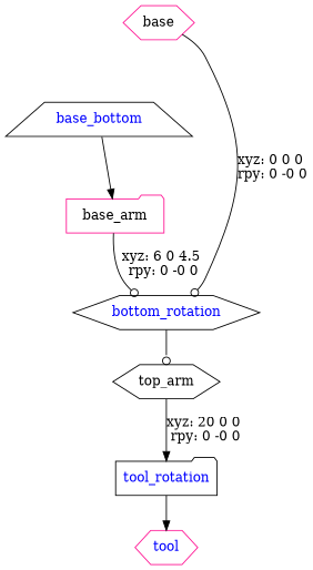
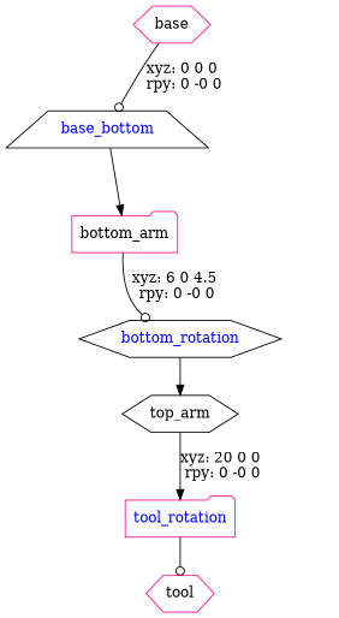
  digraph {
    node [color=deeppink shape=hexagon]
    edge [arrowhead=odot]
    n1 [label=base]
    n2 [color=black fontcolor=blue label=base_bottom shape=trapezium]
-   n3 [label=base_arm shape=folder]
+   n3 [label=bottom_arm shape=folder]
    bottom_rotation [color=black fontcolor=blue]
    n5 [color=black label=top_arm]
-   tool_rotation [color=black fontcolor=blue shape=folder]
-   n7 [label=tool fontcolor=blue]
-   n1 -> bottom_rotation [label="xyz: 0 0 0 \nrpy: 0 -0 0"]
+   tool_rotation [fontcolor=blue shape=folder]
+   n7 [label=tool]
+   n1 -> n2 [label="xyz: 0 0 0 \nrpy: 0 -0 0"]
    n2 -> n3 [arrowhead=normal]
    n3 -> bottom_rotation [label="xyz: 6 0 4.5 \nrpy: 0 -0 0"]
-   bottom_rotation -> n5
+   bottom_rotation -> n5 [arrowhead=normal]
    n5 -> tool_rotation [arrowhead=normal label="xyz: 20 0 0 \nrpy: 0 -0 0"]
-   tool_rotation -> n7 [arrowhead=normal]
+   tool_rotation -> n7
  }
